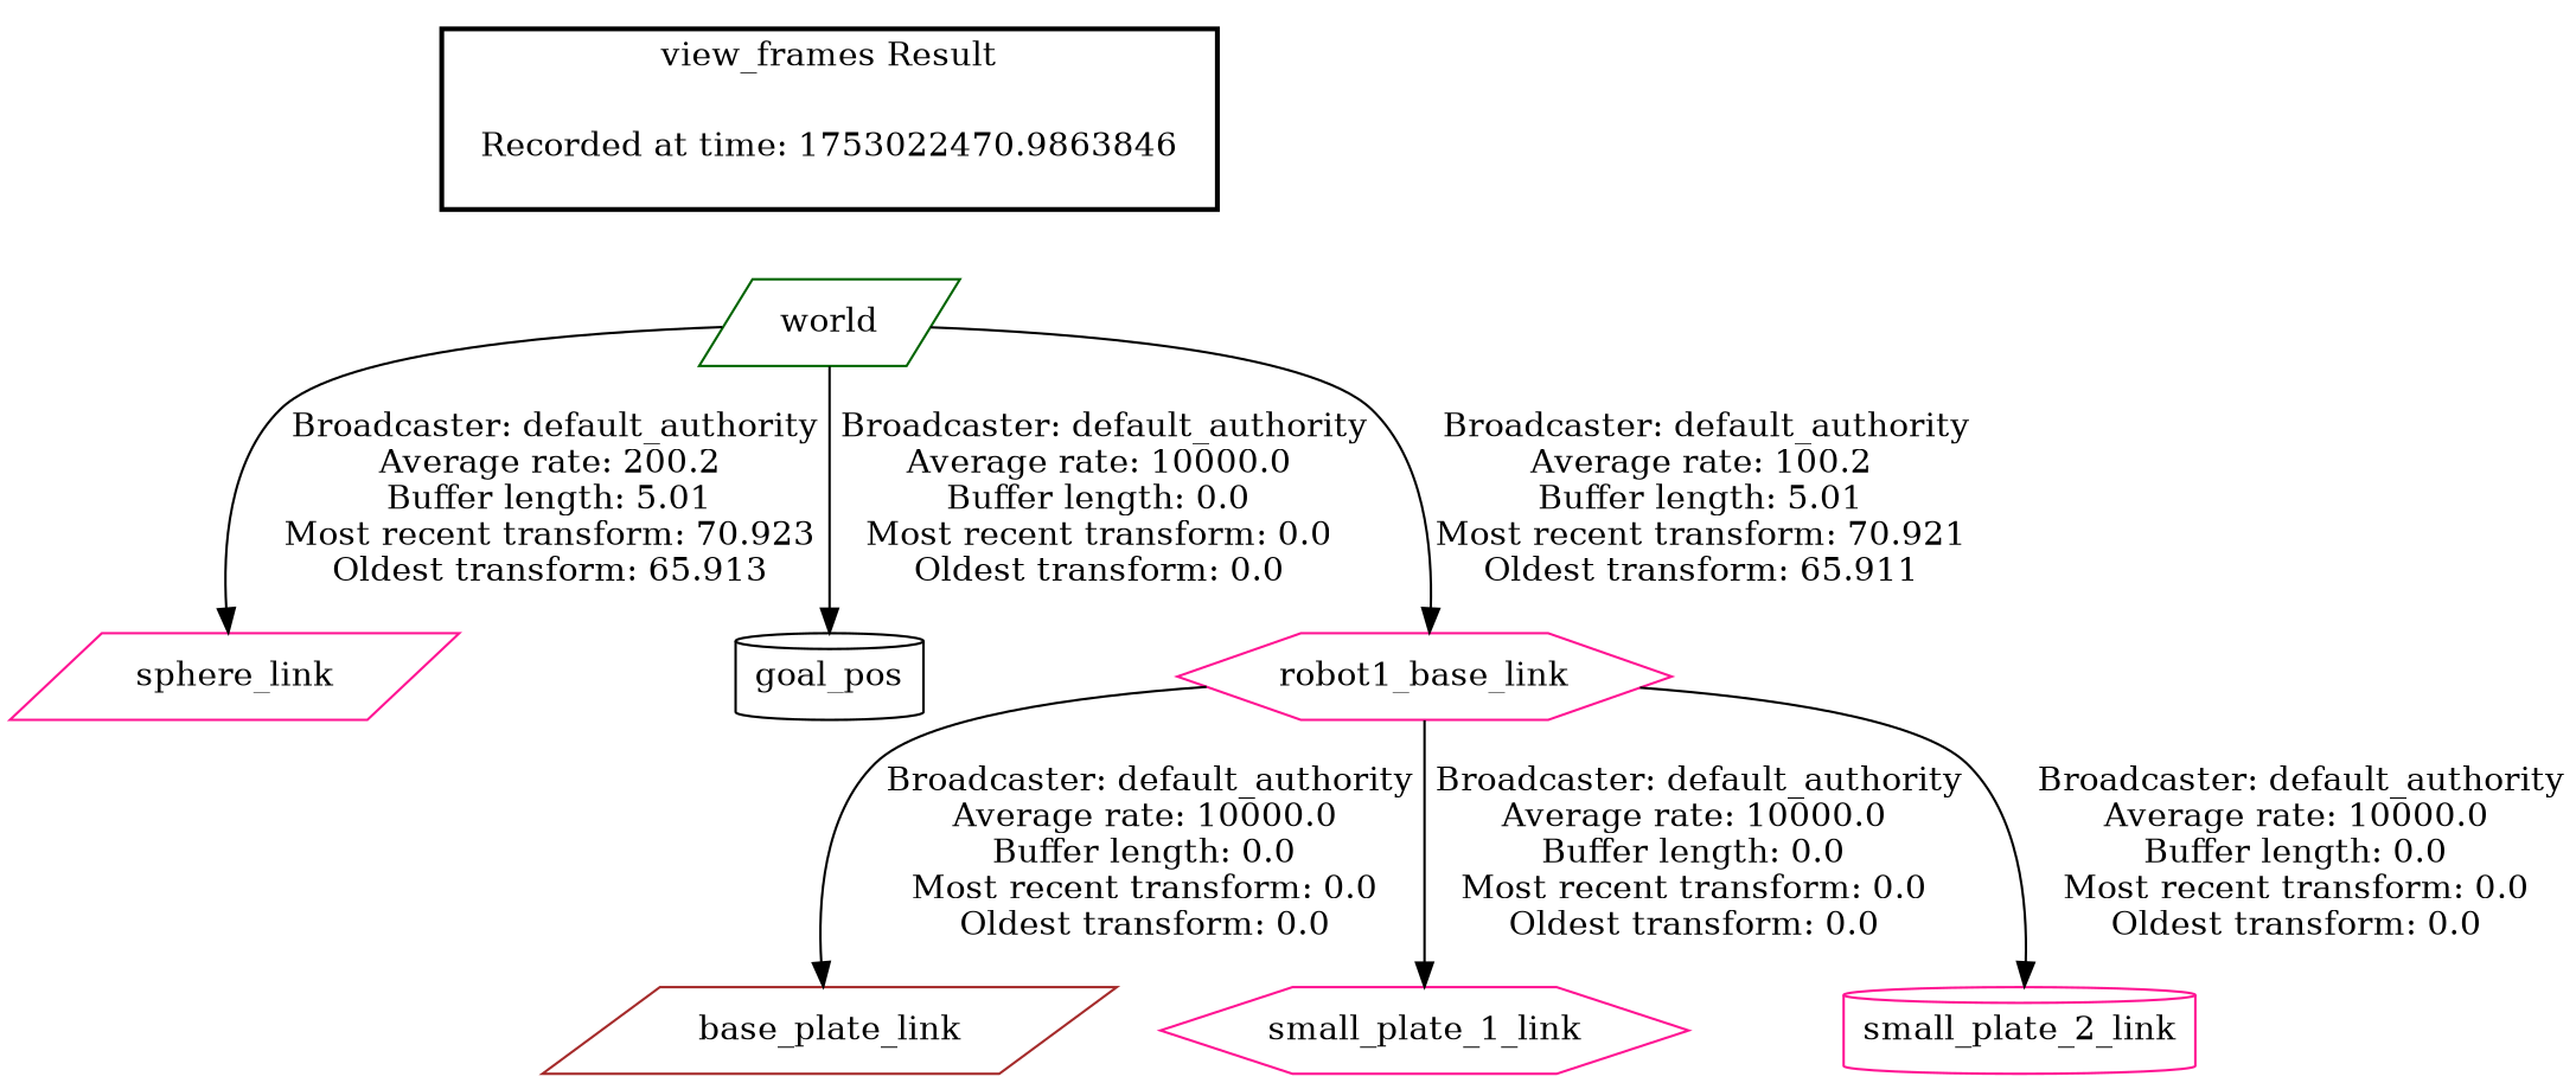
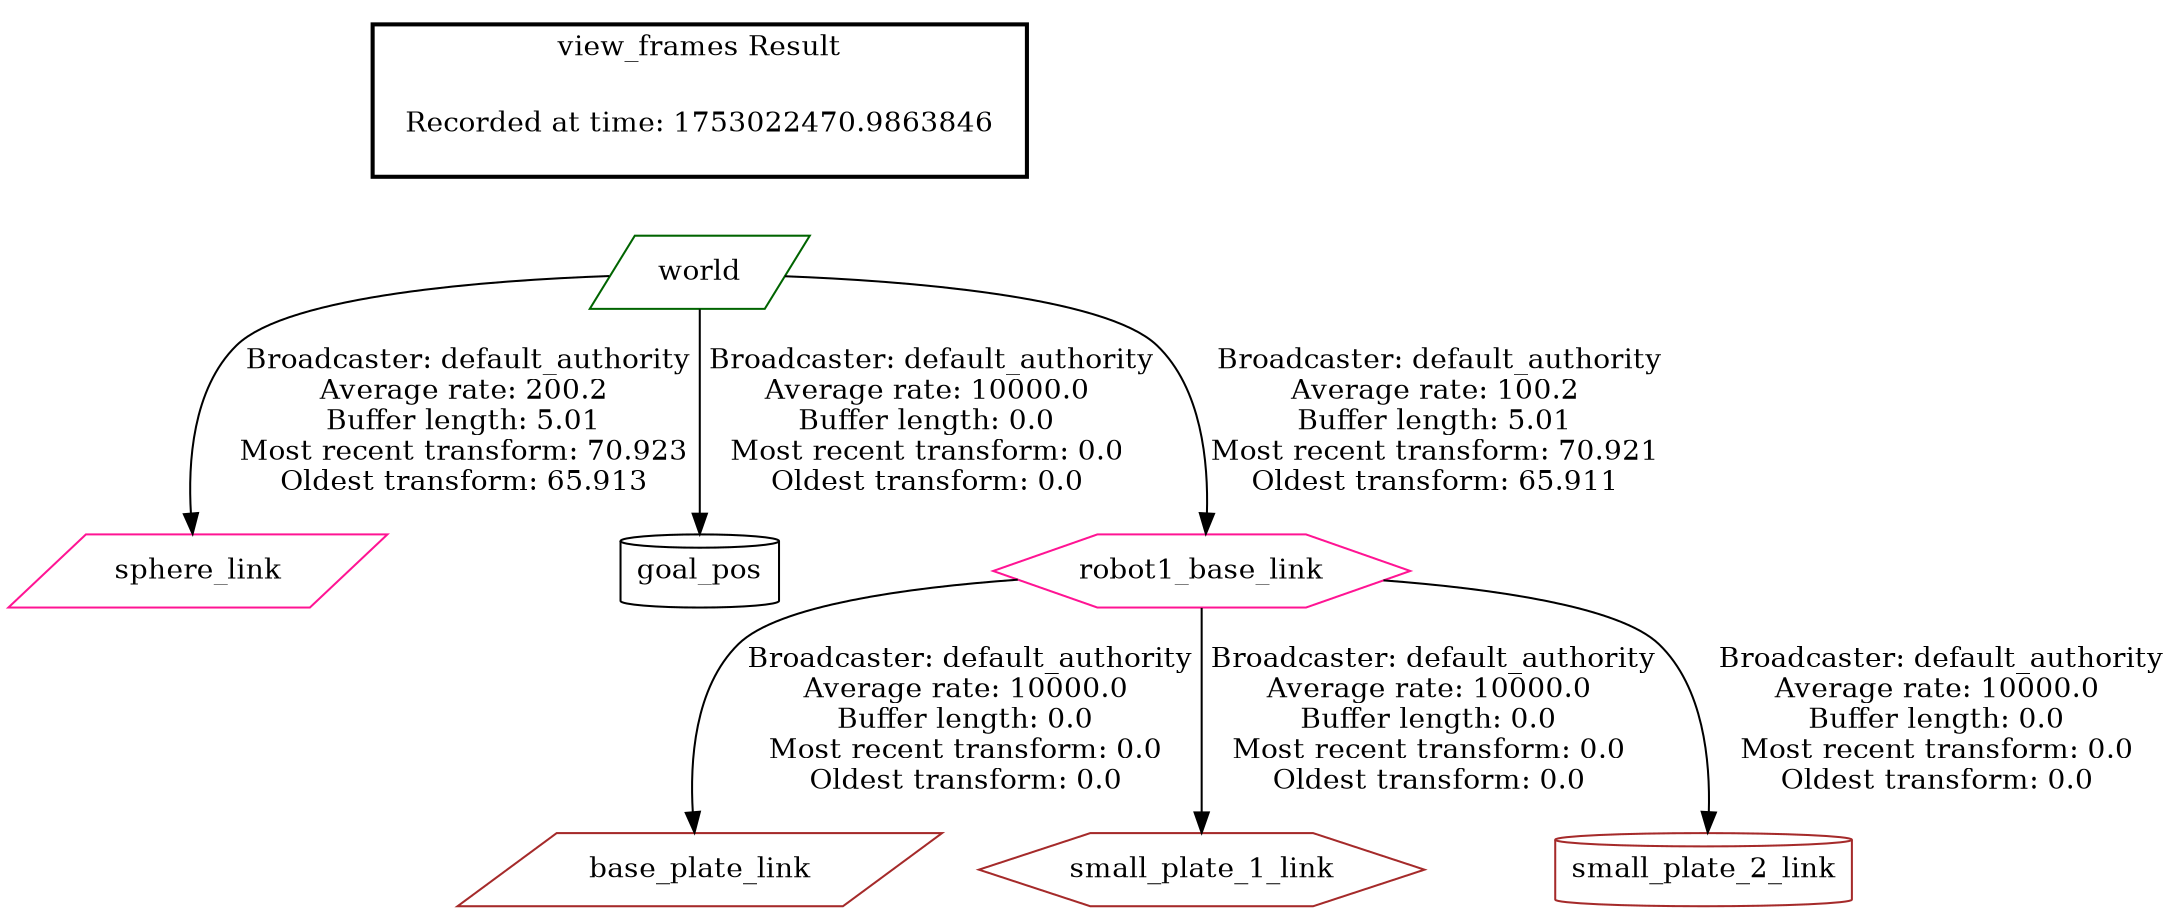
  digraph {
    node [color=deeppink shape=parallelogram]
    n1 [label="Recorded at time: 1753022470.9863846" shape=plaintext]
    world [color=darkgreen]
    sphere_link
    goal_pos [color=black shape=cylinder]
    robot1_base_link [shape=hexagon]
    n6 [color=brown label=base_plate_link]
-   small_plate_1_link [shape=hexagon]
-   small_plate_2_link [shape=cylinder]
+   small_plate_1_link [color=brown shape=hexagon]
+   small_plate_2_link [color=brown shape=cylinder]
    subgraph cluster_1 {
      color=black
      label="view_frames Result"
      style=bold
      n1
    }
    n1 -> world [style=invis]
    world -> sphere_link [label=" Broadcaster: default_authority\nAverage rate: 200.2\nBuffer length: 5.01\nMost recent transform: 70.923\nOldest transform: 65.913\n"]
    world -> goal_pos [label=" Broadcaster: default_authority\nAverage rate: 10000.0\nBuffer length: 0.0\nMost recent transform: 0.0\nOldest transform: 0.0\n"]
    world -> robot1_base_link [label=" Broadcaster: default_authority\nAverage rate: 100.2\nBuffer length: 5.01\nMost recent transform: 70.921\nOldest transform: 65.911\n"]
    robot1_base_link -> n6 [label=" Broadcaster: default_authority\nAverage rate: 10000.0\nBuffer length: 0.0\nMost recent transform: 0.0\nOldest transform: 0.0\n"]
    robot1_base_link -> small_plate_1_link [label=" Broadcaster: default_authority\nAverage rate: 10000.0\nBuffer length: 0.0\nMost recent transform: 0.0\nOldest transform: 0.0\n"]
    robot1_base_link -> small_plate_2_link [label=" Broadcaster: default_authority\nAverage rate: 10000.0\nBuffer length: 0.0\nMost recent transform: 0.0\nOldest transform: 0.0\n"]
  }
